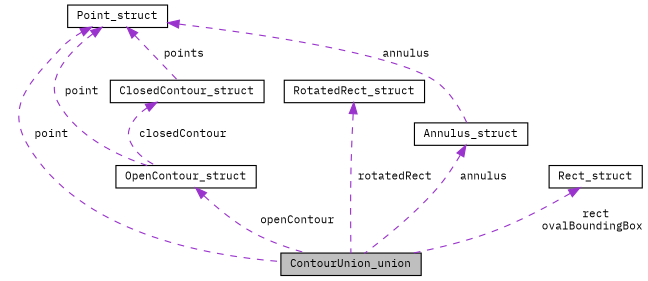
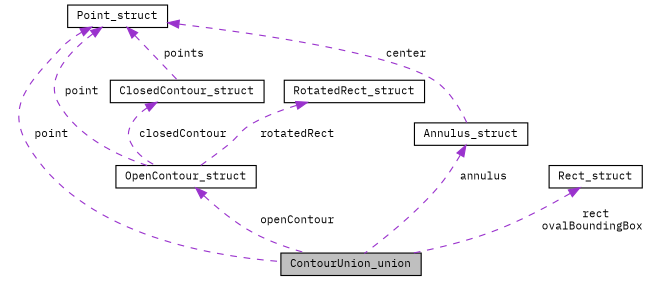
  digraph {
    fontname="IBM Plex Mono"
    rankdir=TB
    node [color=black fontname="IBM Plex Mono" fontsize=10 shape=record]
    edge [color=darkorchid3 dir=back fontname="IBM Plex Mono" fontsize=10 labelfontname=FreeSans labelfontsize=10 style=dashed]
    n1 [fillcolor=grey75 fontcolor=black height=0.2 label=ContourUnion_union style=filled width=0.4]
    n2 [height=0.2 label=ClosedContour_struct width=0.4]
    n3 [height=0.2 label=OpenContour_struct width=0.4]
    n4 [height=0.2 label=Point_struct width=0.4]
    n5 [height=0.2 label=Annulus_struct width=0.4]
    n6 [height=0.2 label=RotatedRect_struct width=0.4]
    n7 [height=0.2 label=Rect_struct width=0.4]
    n2 -> n3 [label=" closedContour"]
    n3 -> n1 [label=" openContour"]
    n4 -> n1 [label=" point"]
    n4 -> n2 [label=" points"]
    n4 -> n3 [label=" point"]
-   n4 -> n5 [label=" annulus"]
+   n4 -> n5 [label=" center"]
    n5 -> n1 [label=" annulus"]
-   n6 -> n1 [label=" rotatedRect"]
+   n6 -> n3 [label=" rotatedRect"]
    n7 -> n1 [label=" rect\novalBoundingBox"]
  }
